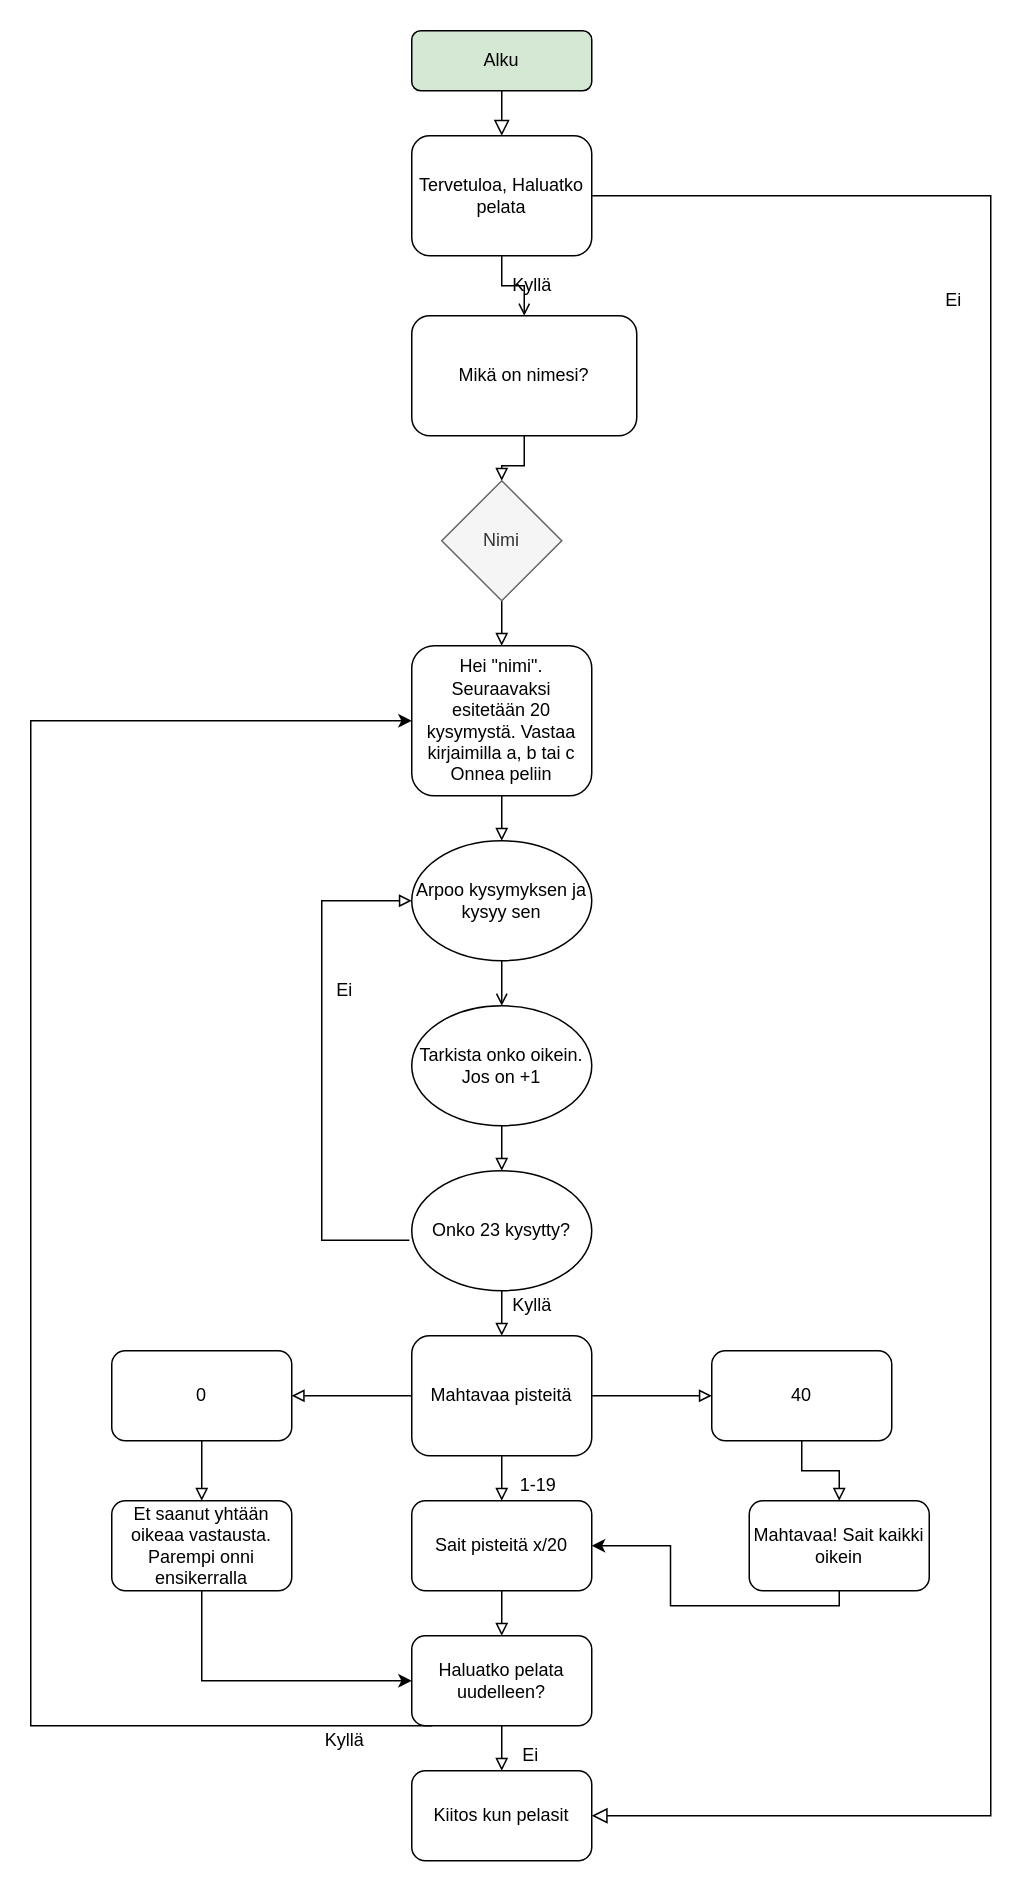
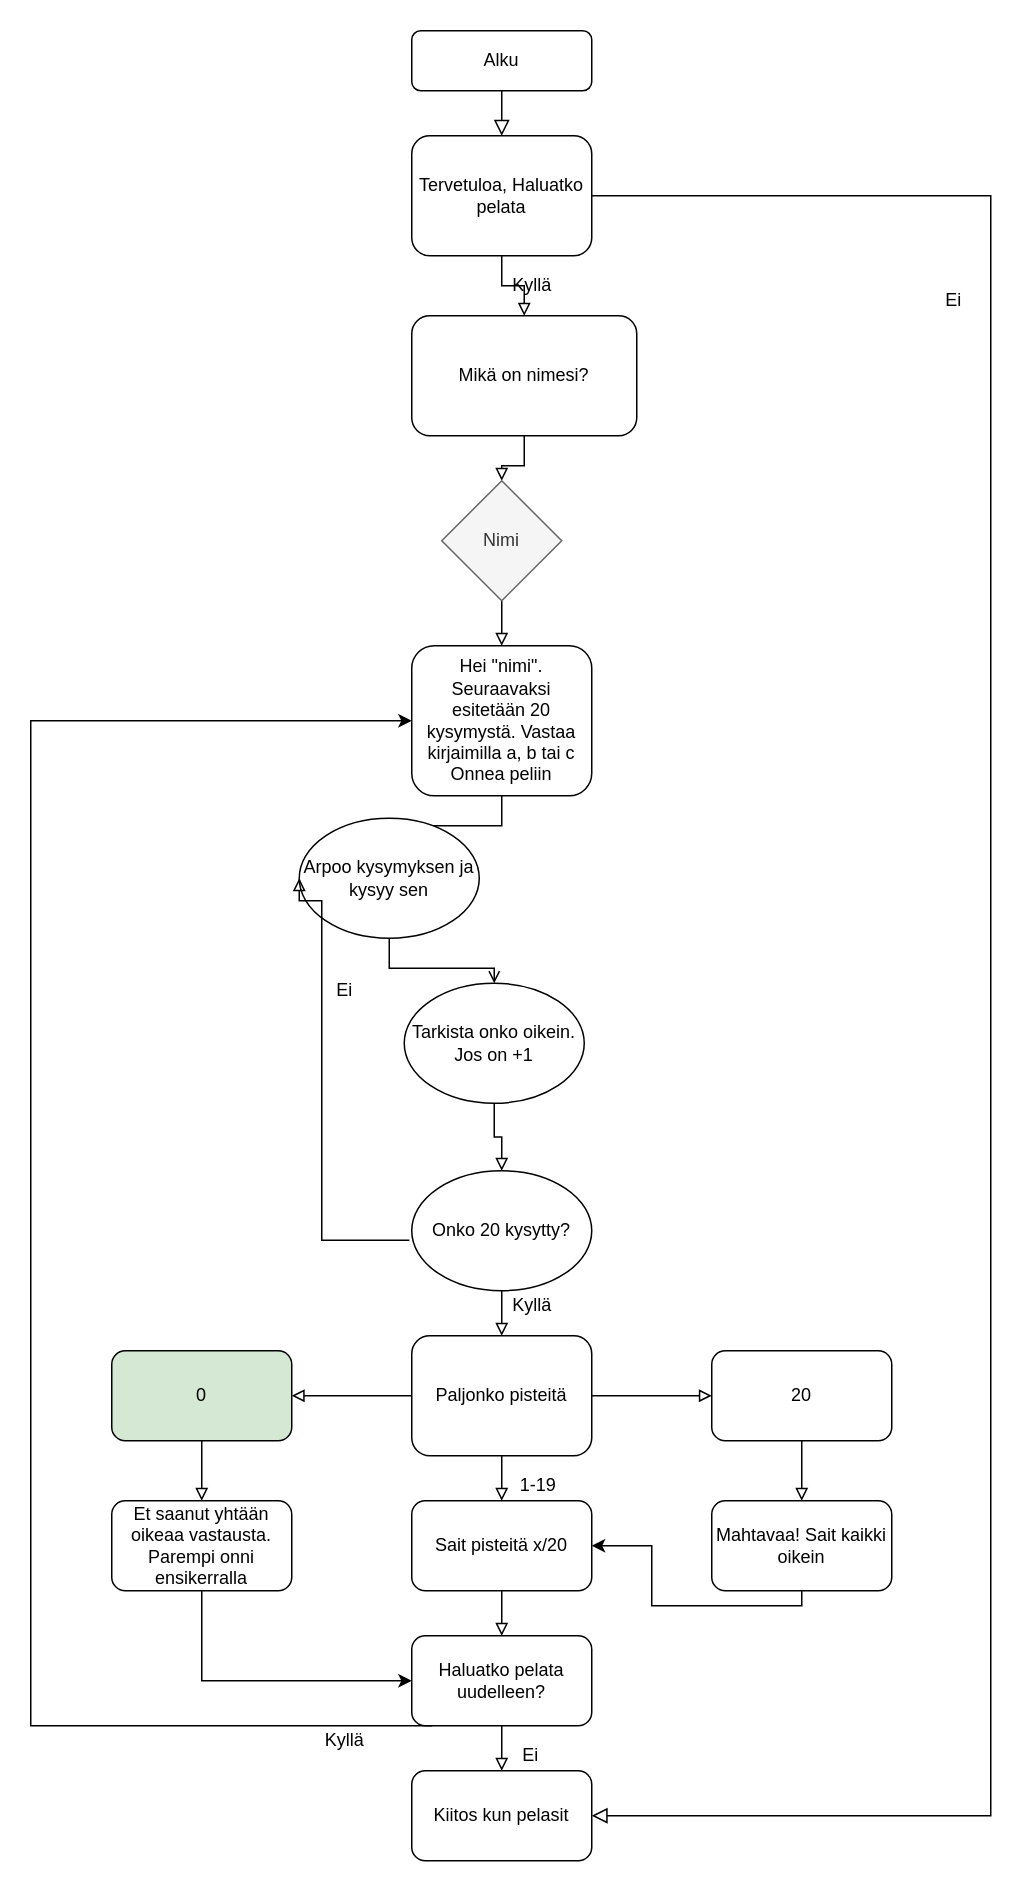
  <mxCell id="0" />
  <mxCell id="1" parent="0" />
  <mxCell id="2" value="" style="rounded=0;html=1;jettySize=auto;orthogonalLoop=1;fontSize=11;endArrow=block;endFill=0;endSize=8;strokeWidth=1;shadow=0;labelBackgroundColor=none;edgeStyle=orthogonalEdgeStyle;" parent="1" source="3" edge="1"><mxGeometry relative="1" as="geometry"><mxPoint x="334" y="90" as="targetPoint" /></mxGeometry></mxCell>
- <mxCell id="3" value="Alku" style="rounded=1;whiteSpace=wrap;html=1;fontSize=12;glass=0;strokeWidth=1;shadow=0;fillColor=#d5e8d4;" parent="1" vertex="1"><mxGeometry x="274" y="20" width="120" height="40" as="geometry" /></mxCell>
+ <mxCell id="3" value="Alku" style="rounded=1;whiteSpace=wrap;html=1;fontSize=12;glass=0;strokeWidth=1;shadow=0;" parent="1" vertex="1"><mxGeometry x="274" y="20" width="120" height="40" as="geometry" /></mxCell>
  <mxCell id="4" value="" style="edgeStyle=orthogonalEdgeStyle;rounded=0;html=1;jettySize=auto;orthogonalLoop=1;fontSize=11;endArrow=block;endFill=0;endSize=8;strokeWidth=1;shadow=0;labelBackgroundColor=none;exitX=1;exitY=0.5;exitDx=0;exitDy=0;entryX=1;entryY=0.5;entryDx=0;entryDy=0;" parent="1" target="39" edge="1"><mxGeometry relative="1" as="geometry"><mxPoint x="384" y="130" as="sourcePoint" /><mxPoint x="474" y="660" as="targetPoint" /><Array as="points"><mxPoint x="660" y="130" /><mxPoint x="660" y="1210" /></Array></mxGeometry></mxCell>
- <mxCell id="5" value="" style="edgeStyle=orthogonalEdgeStyle;rounded=0;orthogonalLoop=1;jettySize=auto;html=1;endArrow=open;endFill=0;" edge="1" parent="1" source="6" target="9"><mxGeometry relative="1" as="geometry" /></mxCell>
+ <mxCell id="5" value="" style="edgeStyle=orthogonalEdgeStyle;rounded=0;orthogonalLoop=1;jettySize=auto;html=1;endArrow=block;endFill=0;" edge="1" parent="1" source="6" target="9"><mxGeometry relative="1" as="geometry" /></mxCell>
  <mxCell id="6" value="Tervetuloa, Haluatko pelata" style="rounded=1;whiteSpace=wrap;html=1;" vertex="1" parent="1"><mxGeometry x="274" y="90" width="120" height="80" as="geometry" /></mxCell>
  <mxCell id="7" value="Ei" style="text;html=1;align=center;verticalAlign=middle;resizable=0;points=[];autosize=1;strokeColor=none;" vertex="1" parent="1"><mxGeometry x="620" y="190" width="30" height="20" as="geometry" /></mxCell>
  <mxCell id="8" value="" style="edgeStyle=orthogonalEdgeStyle;rounded=0;orthogonalLoop=1;jettySize=auto;html=1;endArrow=block;endFill=0;" edge="1" parent="1" source="9" target="11"><mxGeometry relative="1" as="geometry" /></mxCell>
  <mxCell id="9" value="Mikä on nimesi?" style="rounded=1;whiteSpace=wrap;html=1;" vertex="1" parent="1"><mxGeometry x="274" y="210" width="150" height="80" as="geometry" /></mxCell>
  <mxCell id="10" value="" style="edgeStyle=orthogonalEdgeStyle;rounded=0;orthogonalLoop=1;jettySize=auto;html=1;endArrow=block;endFill=0;" edge="1" parent="1" source="11" target="13"><mxGeometry relative="1" as="geometry" /></mxCell>
  <mxCell id="11" value="Nimi" style="rhombus;whiteSpace=wrap;html=1;fillColor=#f5f5f5;strokeColor=#666666;fontColor=#333333;" vertex="1" parent="1"><mxGeometry x="294" y="320" width="80" height="80" as="geometry" /></mxCell>
  <mxCell id="12" value="" style="edgeStyle=orthogonalEdgeStyle;rounded=0;orthogonalLoop=1;jettySize=auto;html=1;endArrow=block;endFill=0;" edge="1" parent="1" source="13" target="16"><mxGeometry relative="1" as="geometry" /></mxCell>
  <mxCell id="13" value="&lt;div&gt;Hei &quot;nimi&quot;. Seuraavaksi esitetään 20 kysymystä. Vastaa kirjaimilla a, b tai c&lt;/div&gt;&lt;div&gt;Onnea peliin&lt;br&gt;&lt;/div&gt;" style="rounded=1;whiteSpace=wrap;html=1;" vertex="1" parent="1"><mxGeometry x="274" y="430" width="120" height="100" as="geometry" /></mxCell>
  <mxCell id="14" value="Kyllä" style="text;html=1;align=center;verticalAlign=middle;resizable=0;points=[];autosize=1;strokeColor=none;" vertex="1" parent="1"><mxGeometry x="334" y="180" width="40" height="20" as="geometry" /></mxCell>
  <mxCell id="15" value="" style="edgeStyle=orthogonalEdgeStyle;rounded=0;orthogonalLoop=1;jettySize=auto;html=1;endArrow=open;endFill=0;" edge="1" parent="1" source="16" target="44"><mxGeometry relative="1" as="geometry" /></mxCell>
- <mxCell id="16" value="Arpoo kysymyksen ja kysyy sen" style="ellipse;whiteSpace=wrap;html=1;" vertex="1" parent="1"><mxGeometry x="274" y="560" width="120" height="80" as="geometry" /></mxCell>
+ <mxCell id="16" value="Arpoo kysymyksen ja kysyy sen" style="ellipse;whiteSpace=wrap;html=1;" vertex="1" parent="1"><mxGeometry x="199" y="545" width="120" height="80" as="geometry" /></mxCell>
  <mxCell id="17" value="" style="edgeStyle=orthogonalEdgeStyle;rounded=0;orthogonalLoop=1;jettySize=auto;html=1;endArrow=block;endFill=0;entryX=0;entryY=0.5;entryDx=0;entryDy=0;exitX=-0.013;exitY=0.579;exitDx=0;exitDy=0;exitPerimeter=0;" edge="1" parent="1" source="19" target="16"><mxGeometry relative="1" as="geometry"><mxPoint x="234" y="600" as="targetPoint" /><Array as="points"><mxPoint x="214" y="826" /><mxPoint x="214" y="600" /></Array></mxGeometry></mxCell>
  <mxCell id="18" value="" style="edgeStyle=orthogonalEdgeStyle;rounded=0;orthogonalLoop=1;jettySize=auto;html=1;endArrow=block;endFill=0;" edge="1" parent="1" source="19"><mxGeometry relative="1" as="geometry"><mxPoint x="334" y="890" as="targetPoint" /></mxGeometry></mxCell>
- <mxCell id="19" value="Onko 23 kysytty?" style="ellipse;whiteSpace=wrap;html=1;" vertex="1" parent="1"><mxGeometry x="274" y="780" width="120" height="80" as="geometry" /></mxCell>
+ <mxCell id="19" value="Onko 20 kysytty?" style="ellipse;whiteSpace=wrap;html=1;" vertex="1" parent="1"><mxGeometry x="274" y="780" width="120" height="80" as="geometry" /></mxCell>
  <mxCell id="20" value="Ei" style="text;html=1;align=center;verticalAlign=middle;resizable=0;points=[];autosize=1;strokeColor=none;" vertex="1" parent="1"><mxGeometry x="214" y="650" width="30" height="20" as="geometry" /></mxCell>
  <mxCell id="21" value="Kyllä" style="text;html=1;align=center;verticalAlign=middle;resizable=0;points=[];autosize=1;strokeColor=none;" vertex="1" parent="1"><mxGeometry x="334" y="860" width="40" height="20" as="geometry" /></mxCell>
  <mxCell id="22" value="" style="edgeStyle=orthogonalEdgeStyle;rounded=0;orthogonalLoop=1;jettySize=auto;html=1;endArrow=block;endFill=0;" edge="1" parent="1" source="25" target="27"><mxGeometry relative="1" as="geometry" /></mxCell>
  <mxCell id="23" value="" style="edgeStyle=orthogonalEdgeStyle;rounded=0;orthogonalLoop=1;jettySize=auto;html=1;endArrow=block;endFill=0;" edge="1" parent="1" source="25" target="29"><mxGeometry relative="1" as="geometry" /></mxCell>
  <mxCell id="24" value="" style="edgeStyle=orthogonalEdgeStyle;rounded=0;orthogonalLoop=1;jettySize=auto;html=1;endArrow=block;endFill=0;" edge="1" parent="1" source="25" target="31"><mxGeometry relative="1" as="geometry" /></mxCell>
- <mxCell id="25" value="Mahtavaa pisteitä" style="rounded=1;whiteSpace=wrap;html=1;" vertex="1" parent="1"><mxGeometry x="274" y="890" width="120" height="80" as="geometry" /></mxCell>
+ <mxCell id="25" value="Paljonko pisteitä" style="rounded=1;whiteSpace=wrap;html=1;" vertex="1" parent="1"><mxGeometry x="274" y="890" width="120" height="80" as="geometry" /></mxCell>
  <mxCell id="26" value="" style="edgeStyle=orthogonalEdgeStyle;rounded=0;orthogonalLoop=1;jettySize=auto;html=1;endArrow=block;endFill=0;" edge="1" parent="1" source="27" target="33"><mxGeometry relative="1" as="geometry" /></mxCell>
- <mxCell id="27" value="0" style="whiteSpace=wrap;html=1;rounded=1;" vertex="1" parent="1"><mxGeometry x="74" y="900" width="120" height="60" as="geometry" /></mxCell>
+ <mxCell id="27" value="0" style="whiteSpace=wrap;html=1;rounded=1;fillColor=#d5e8d4;" vertex="1" parent="1"><mxGeometry x="74" y="900" width="120" height="60" as="geometry" /></mxCell>
  <mxCell id="28" value="" style="edgeStyle=orthogonalEdgeStyle;rounded=0;orthogonalLoop=1;jettySize=auto;html=1;endArrow=block;endFill=0;" edge="1" parent="1" source="29" target="34"><mxGeometry relative="1" as="geometry" /></mxCell>
- <mxCell id="29" value="40" style="whiteSpace=wrap;html=1;rounded=1;" vertex="1" parent="1"><mxGeometry x="474" y="900" width="120" height="60" as="geometry" /></mxCell>
+ <mxCell id="29" value="20" style="whiteSpace=wrap;html=1;rounded=1;" vertex="1" parent="1"><mxGeometry x="474" y="900" width="120" height="60" as="geometry" /></mxCell>
  <mxCell id="30" value="" style="edgeStyle=orthogonalEdgeStyle;rounded=0;orthogonalLoop=1;jettySize=auto;html=1;endArrow=block;endFill=0;" edge="1" parent="1" source="31" target="36"><mxGeometry relative="1" as="geometry" /></mxCell>
  <mxCell id="31" value="Sait pisteitä x/20" style="whiteSpace=wrap;html=1;rounded=1;" vertex="1" parent="1"><mxGeometry x="274" y="1000" width="120" height="60" as="geometry" /></mxCell>
  <mxCell id="32" value="1-19" style="text;html=1;align=center;verticalAlign=middle;resizable=0;points=[];autosize=1;strokeColor=none;" vertex="1" parent="1"><mxGeometry x="338" y="980" width="40" height="20" as="geometry" /></mxCell>
  <mxCell id="33" value="Et saanut yhtään oikeaa vastausta. Parempi onni ensikerralla" style="whiteSpace=wrap;html=1;rounded=1;" vertex="1" parent="1"><mxGeometry x="74" y="1000" width="120" height="60" as="geometry" /></mxCell>
- <mxCell id="34" value="Mahtavaa! Sait kaikki oikein" style="whiteSpace=wrap;html=1;rounded=1;" vertex="1" parent="1"><mxGeometry x="499" y="1000" width="120" height="60" as="geometry" /></mxCell>
+ <mxCell id="34" value="Mahtavaa! Sait kaikki oikein" style="whiteSpace=wrap;html=1;rounded=1;" vertex="1" parent="1"><mxGeometry x="474" y="1000" width="120" height="60" as="geometry" /></mxCell>
  <mxCell id="35" value="" style="edgeStyle=orthogonalEdgeStyle;rounded=0;orthogonalLoop=1;jettySize=auto;html=1;endArrow=block;endFill=0;" edge="1" parent="1" source="36" target="39"><mxGeometry relative="1" as="geometry" /></mxCell>
  <mxCell id="36" value="Haluatko pelata uudelleen?" style="whiteSpace=wrap;html=1;rounded=1;" vertex="1" parent="1"><mxGeometry x="274" y="1090" width="120" height="60" as="geometry" /></mxCell>
  <mxCell id="37" value="" style="endArrow=classic;html=1;rounded=0;edgeStyle=orthogonalEdgeStyle;entryX=0;entryY=0.5;entryDx=0;entryDy=0;exitX=0.5;exitY=1;exitDx=0;exitDy=0;" edge="1" parent="1" source="33" target="36"><mxGeometry width="50" height="50" relative="1" as="geometry"><mxPoint x="124" y="1140" as="sourcePoint" /><mxPoint x="174" y="1090" as="targetPoint" /></mxGeometry></mxCell>
  <mxCell id="38" value="" style="endArrow=classic;html=1;rounded=0;edgeStyle=orthogonalEdgeStyle;exitX=0.5;exitY=1;exitDx=0;exitDy=0;" edge="1" parent="1" source="34" target="31"><mxGeometry width="50" height="50" relative="1" as="geometry"><mxPoint x="444" y="1100" as="sourcePoint" /><mxPoint x="584" y="1160" as="targetPoint" /></mxGeometry></mxCell>
  <mxCell id="39" value="Kiitos kun pelasit" style="whiteSpace=wrap;html=1;rounded=1;" vertex="1" parent="1"><mxGeometry x="274" y="1180" width="120" height="60" as="geometry" /></mxCell>
  <mxCell id="40" value="Ei" style="text;html=1;align=center;verticalAlign=middle;resizable=0;points=[];autosize=1;strokeColor=none;" vertex="1" parent="1"><mxGeometry x="338" y="1160" width="30" height="20" as="geometry" /></mxCell>
  <mxCell id="41" value="" style="endArrow=classic;html=1;rounded=0;edgeStyle=orthogonalEdgeStyle;exitX=0.114;exitY=1;exitDx=0;exitDy=0;entryX=0;entryY=0.5;entryDx=0;entryDy=0;exitPerimeter=0;" edge="1" parent="1" source="36" target="13"><mxGeometry width="50" height="50" relative="1" as="geometry"><mxPoint x="30" y="570" as="sourcePoint" /><mxPoint x="80" y="520" as="targetPoint" /><Array as="points"><mxPoint x="20" y="1150" /><mxPoint x="20" y="480" /></Array></mxGeometry></mxCell>
  <mxCell id="42" value="Kyllä" style="text;html=1;align=center;verticalAlign=middle;resizable=0;points=[];autosize=1;strokeColor=none;" vertex="1" parent="1"><mxGeometry x="209" y="1150" width="40" height="20" as="geometry" /></mxCell>
  <mxCell id="43" value="" style="edgeStyle=orthogonalEdgeStyle;rounded=0;orthogonalLoop=1;jettySize=auto;html=1;endArrow=block;endFill=0;" edge="1" parent="1" source="44" target="19"><mxGeometry relative="1" as="geometry" /></mxCell>
- <mxCell id="44" value="Tarkista onko oikein. Jos on +1" style="ellipse;whiteSpace=wrap;html=1;" vertex="1" parent="1"><mxGeometry x="274" y="670" width="120" height="80" as="geometry" /></mxCell>
+ <mxCell id="44" value="Tarkista onko oikein. Jos on +1" style="ellipse;whiteSpace=wrap;html=1;" vertex="1" parent="1"><mxGeometry x="269" y="655" width="120" height="80" as="geometry" /></mxCell>
